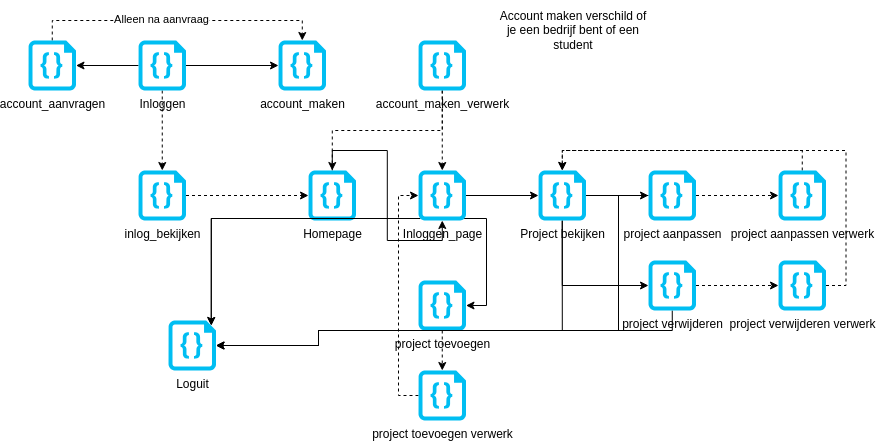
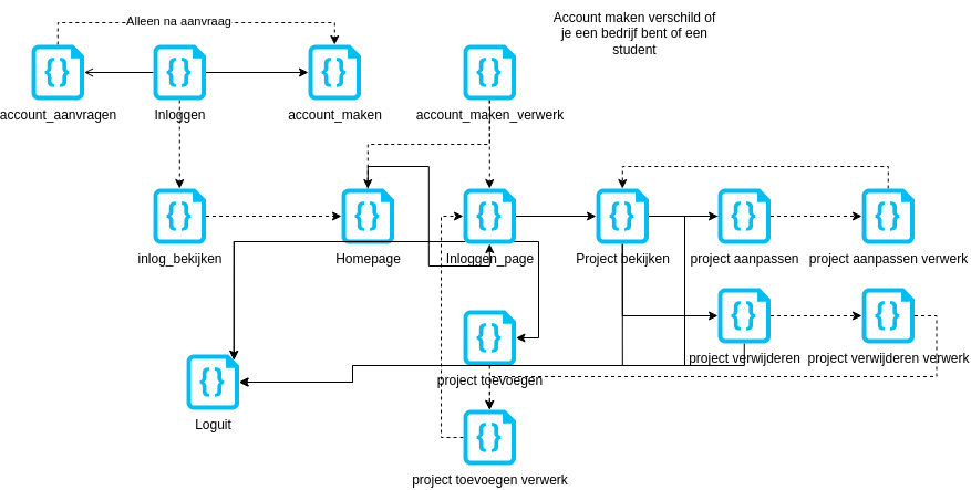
  <mxCell id="0" />
  <mxCell id="1" parent="0" />
  <mxCell id="2" value="" style="edgeStyle=orthogonalEdgeStyle;rounded=0;orthogonalLoop=1;jettySize=auto;html=1;dashed=1;" edge="1" parent="1" source="5" target="7"><mxGeometry relative="1" as="geometry" /></mxCell>
- <mxCell id="3" style="edgeStyle=orthogonalEdgeStyle;rounded=0;orthogonalLoop=1;jettySize=auto;html=1;exitX=0;exitY=0.5;exitDx=0;exitDy=0;exitPerimeter=0;entryX=1;entryY=0.5;entryDx=0;entryDy=0;entryPerimeter=0;" edge="1" parent="1" source="5" target="19"><mxGeometry relative="1" as="geometry" /></mxCell>
+ <mxCell id="3" style="edgeStyle=orthogonalEdgeStyle;rounded=0;orthogonalLoop=1;jettySize=auto;html=1;exitX=0;exitY=0.5;exitDx=0;exitDy=0;exitPerimeter=0;entryX=1;entryY=0.5;entryDx=0;entryDy=0;entryPerimeter=0;endArrow=open;" edge="1" parent="1" source="5" target="19"><mxGeometry relative="1" as="geometry" /></mxCell>
  <mxCell id="4" style="edgeStyle=orthogonalEdgeStyle;rounded=0;orthogonalLoop=1;jettySize=auto;html=1;exitX=1;exitY=0.5;exitDx=0;exitDy=0;exitPerimeter=0;entryX=0;entryY=0.5;entryDx=0;entryDy=0;entryPerimeter=0;" edge="1" parent="1" source="5" target="16"><mxGeometry relative="1" as="geometry" /></mxCell>
  <mxCell id="5" value="Inloggen" style="verticalLabelPosition=bottom;html=1;verticalAlign=top;align=center;strokeColor=none;fillColor=#00BEF2;shape=mxgraph.azure.code_file;pointerEvents=1;" vertex="1" parent="1"><mxGeometry x="130" y="40" width="47.5" height="50" as="geometry" /></mxCell>
  <mxCell id="6" style="edgeStyle=orthogonalEdgeStyle;rounded=0;orthogonalLoop=1;jettySize=auto;html=1;exitX=1;exitY=0.5;exitDx=0;exitDy=0;exitPerimeter=0;entryX=0;entryY=0.5;entryDx=0;entryDy=0;entryPerimeter=0;dashed=1;" edge="1" parent="1" source="7" target="10"><mxGeometry relative="1" as="geometry" /></mxCell>
  <mxCell id="7" value="inlog_bekijken" style="verticalLabelPosition=bottom;html=1;verticalAlign=top;align=center;strokeColor=none;fillColor=#00BEF2;shape=mxgraph.azure.code_file;pointerEvents=1;" vertex="1" parent="1"><mxGeometry x="130" y="170" width="47.5" height="50" as="geometry" /></mxCell>
  <mxCell id="8" style="edgeStyle=orthogonalEdgeStyle;rounded=0;orthogonalLoop=1;jettySize=auto;html=1;exitX=0.5;exitY=0;exitDx=0;exitDy=0;exitPerimeter=0;entryX=0.5;entryY=1;entryDx=0;entryDy=0;entryPerimeter=0;" edge="1" parent="1" source="10" target="14"><mxGeometry relative="1" as="geometry" /></mxCell>
  <mxCell id="9" style="edgeStyle=orthogonalEdgeStyle;rounded=0;orthogonalLoop=1;jettySize=auto;html=1;exitX=0.04;exitY=0.96;exitDx=0;exitDy=0;exitPerimeter=0;entryX=0.9;entryY=0.1;entryDx=0;entryDy=0;entryPerimeter=0;" edge="1" parent="1" source="10" target="15"><mxGeometry relative="1" as="geometry" /></mxCell>
  <mxCell id="10" value="Homepage" style="verticalLabelPosition=bottom;html=1;verticalAlign=top;align=center;strokeColor=none;fillColor=#00BEF2;shape=mxgraph.azure.code_file;pointerEvents=1;" vertex="1" parent="1"><mxGeometry x="300" y="170" width="47.5" height="50" as="geometry" /></mxCell>
  <mxCell id="11" style="edgeStyle=orthogonalEdgeStyle;rounded=0;orthogonalLoop=1;jettySize=auto;html=1;exitX=0.04;exitY=0.96;exitDx=0;exitDy=0;exitPerimeter=0;entryX=0.9;entryY=0.1;entryDx=0;entryDy=0;entryPerimeter=0;" edge="1" parent="1" source="14" target="15"><mxGeometry relative="1" as="geometry" /></mxCell>
  <mxCell id="12" style="edgeStyle=orthogonalEdgeStyle;rounded=0;orthogonalLoop=1;jettySize=auto;html=1;exitX=0.96;exitY=0.96;exitDx=0;exitDy=0;exitPerimeter=0;entryX=1;entryY=0.5;entryDx=0;entryDy=0;entryPerimeter=0;" edge="1" parent="1" source="14" target="35"><mxGeometry relative="1" as="geometry"><Array as="points"><mxPoint x="478" y="218" /><mxPoint x="478" y="305" /></Array></mxGeometry></mxCell>
  <mxCell id="13" style="edgeStyle=orthogonalEdgeStyle;rounded=0;orthogonalLoop=1;jettySize=auto;html=1;exitX=1;exitY=0.5;exitDx=0;exitDy=0;exitPerimeter=0;entryX=0;entryY=0.5;entryDx=0;entryDy=0;entryPerimeter=0;" edge="1" parent="1" source="14" target="26"><mxGeometry relative="1" as="geometry" /></mxCell>
  <mxCell id="14" value="Inloggen_page" style="verticalLabelPosition=bottom;html=1;verticalAlign=top;align=center;strokeColor=none;fillColor=#00BEF2;shape=mxgraph.azure.code_file;pointerEvents=1;" vertex="1" parent="1"><mxGeometry x="410" y="170" width="47.5" height="50" as="geometry" /></mxCell>
  <mxCell id="15" value="Loguit" style="verticalLabelPosition=bottom;html=1;verticalAlign=top;align=center;strokeColor=none;fillColor=#00BEF2;shape=mxgraph.azure.code_file;pointerEvents=1;" vertex="1" parent="1"><mxGeometry x="160" y="320" width="47.5" height="50" as="geometry" /></mxCell>
  <mxCell id="16" value="account_maken" style="verticalLabelPosition=bottom;html=1;verticalAlign=top;align=center;strokeColor=none;fillColor=#00BEF2;shape=mxgraph.azure.code_file;pointerEvents=1;" vertex="1" parent="1"><mxGeometry x="270" y="40" width="47.5" height="50" as="geometry" /></mxCell>
  <mxCell id="17" style="edgeStyle=orthogonalEdgeStyle;rounded=0;orthogonalLoop=1;jettySize=auto;html=1;exitX=0.5;exitY=0;exitDx=0;exitDy=0;exitPerimeter=0;entryX=0.5;entryY=0;entryDx=0;entryDy=0;entryPerimeter=0;dashed=1;" edge="1" parent="1" source="19" target="16"><mxGeometry relative="1" as="geometry" /></mxCell>
  <mxCell id="18" value="Alleen na aanvraag" style="edgeLabel;html=1;align=center;verticalAlign=middle;resizable=0;points=[];" vertex="1" connectable="0" parent="17"><mxGeometry x="-0.109" y="2" relative="1" as="geometry"><mxPoint as="offset" /></mxGeometry></mxCell>
  <mxCell id="19" value="account_aanvragen" style="verticalLabelPosition=bottom;html=1;verticalAlign=top;align=center;strokeColor=none;fillColor=#00BEF2;shape=mxgraph.azure.code_file;pointerEvents=1;" vertex="1" parent="1"><mxGeometry x="20" y="40" width="47.5" height="50" as="geometry" /></mxCell>
  <mxCell id="20" style="edgeStyle=orthogonalEdgeStyle;rounded=0;orthogonalLoop=1;jettySize=auto;html=1;exitX=0.5;exitY=1;exitDx=0;exitDy=0;exitPerimeter=0;entryX=0.5;entryY=0;entryDx=0;entryDy=0;entryPerimeter=0;dashed=1;" edge="1" parent="1" source="22" target="14"><mxGeometry relative="1" as="geometry" /></mxCell>
  <mxCell id="21" style="edgeStyle=orthogonalEdgeStyle;rounded=0;orthogonalLoop=1;jettySize=auto;html=1;exitX=0.5;exitY=1;exitDx=0;exitDy=0;exitPerimeter=0;entryX=0.5;entryY=0;entryDx=0;entryDy=0;entryPerimeter=0;dashed=1;" edge="1" parent="1" source="22" target="10"><mxGeometry relative="1" as="geometry" /></mxCell>
  <mxCell id="22" value="account_maken_verwerk" style="verticalLabelPosition=bottom;html=1;verticalAlign=top;align=center;strokeColor=none;fillColor=#00BEF2;shape=mxgraph.azure.code_file;pointerEvents=1;" vertex="1" parent="1"><mxGeometry x="410" y="40" width="47.5" height="50" as="geometry" /></mxCell>
  <mxCell id="23" style="edgeStyle=orthogonalEdgeStyle;rounded=0;orthogonalLoop=1;jettySize=auto;html=1;exitX=1;exitY=0.5;exitDx=0;exitDy=0;exitPerimeter=0;entryX=0;entryY=0.5;entryDx=0;entryDy=0;entryPerimeter=0;" edge="1" parent="1" source="26" target="40"><mxGeometry relative="1" as="geometry" /></mxCell>
  <mxCell id="24" style="edgeStyle=orthogonalEdgeStyle;rounded=0;orthogonalLoop=1;jettySize=auto;html=1;exitX=0.5;exitY=1;exitDx=0;exitDy=0;exitPerimeter=0;entryX=0;entryY=0.5;entryDx=0;entryDy=0;entryPerimeter=0;" edge="1" parent="1" source="26" target="31"><mxGeometry relative="1" as="geometry" /></mxCell>
  <mxCell id="25" style="edgeStyle=orthogonalEdgeStyle;rounded=0;orthogonalLoop=1;jettySize=auto;html=1;exitX=0.5;exitY=1;exitDx=0;exitDy=0;exitPerimeter=0;entryX=1;entryY=0.5;entryDx=0;entryDy=0;entryPerimeter=0;" edge="1" parent="1" source="26" target="15"><mxGeometry relative="1" as="geometry"><Array as="points"><mxPoint x="554" y="330" /><mxPoint x="310" y="330" /><mxPoint x="310" y="345" /></Array></mxGeometry></mxCell>
  <mxCell id="26" value="Project bekijken" style="verticalLabelPosition=bottom;html=1;verticalAlign=top;align=center;strokeColor=none;fillColor=#00BEF2;shape=mxgraph.azure.code_file;pointerEvents=1;" vertex="1" parent="1"><mxGeometry x="530" y="170" width="47.5" height="50" as="geometry" /></mxCell>
  <mxCell id="27" style="edgeStyle=orthogonalEdgeStyle;rounded=0;orthogonalLoop=1;jettySize=auto;html=1;exitX=0.5;exitY=0;exitDx=0;exitDy=0;exitPerimeter=0;entryX=0.5;entryY=0;entryDx=0;entryDy=0;entryPerimeter=0;dashed=1;" edge="1" parent="1" source="28" target="26"><mxGeometry relative="1" as="geometry" /></mxCell>
  <mxCell id="28" value="project aanpassen verwerk" style="verticalLabelPosition=bottom;html=1;verticalAlign=top;align=center;strokeColor=none;fillColor=#00BEF2;shape=mxgraph.azure.code_file;pointerEvents=1;" vertex="1" parent="1"><mxGeometry x="770" y="170" width="47.5" height="50" as="geometry" /></mxCell>
  <mxCell id="29" style="edgeStyle=orthogonalEdgeStyle;rounded=0;orthogonalLoop=1;jettySize=auto;html=1;exitX=1;exitY=0.5;exitDx=0;exitDy=0;exitPerimeter=0;entryX=0;entryY=0.5;entryDx=0;entryDy=0;entryPerimeter=0;dashed=1;" edge="1" parent="1" source="31" target="37"><mxGeometry relative="1" as="geometry" /></mxCell>
  <mxCell id="30" style="edgeStyle=orthogonalEdgeStyle;rounded=0;orthogonalLoop=1;jettySize=auto;html=1;exitX=0.5;exitY=1;exitDx=0;exitDy=0;exitPerimeter=0;entryX=1;entryY=0.5;entryDx=0;entryDy=0;entryPerimeter=0;" edge="1" parent="1" source="31" target="15"><mxGeometry relative="1" as="geometry"><Array as="points"><mxPoint x="664" y="330" /><mxPoint x="310" y="330" /><mxPoint x="310" y="345" /></Array></mxGeometry></mxCell>
  <mxCell id="31" value="project verwijderen" style="verticalLabelPosition=bottom;html=1;verticalAlign=top;align=center;strokeColor=none;fillColor=#00BEF2;shape=mxgraph.azure.code_file;pointerEvents=1;" vertex="1" parent="1"><mxGeometry x="640" y="260" width="47.5" height="50" as="geometry" /></mxCell>
  <mxCell id="32" style="edgeStyle=orthogonalEdgeStyle;rounded=0;orthogonalLoop=1;jettySize=auto;html=1;exitX=0;exitY=0.5;exitDx=0;exitDy=0;exitPerimeter=0;entryX=0;entryY=0.5;entryDx=0;entryDy=0;entryPerimeter=0;dashed=1;" edge="1" parent="1" source="33" target="14"><mxGeometry relative="1" as="geometry" /></mxCell>
  <mxCell id="33" value="project toevoegen verwerk" style="verticalLabelPosition=bottom;html=1;verticalAlign=top;align=center;strokeColor=none;fillColor=#00BEF2;shape=mxgraph.azure.code_file;pointerEvents=1;" vertex="1" parent="1"><mxGeometry x="410" y="370" width="47.5" height="50" as="geometry" /></mxCell>
  <mxCell id="34" style="edgeStyle=orthogonalEdgeStyle;rounded=0;orthogonalLoop=1;jettySize=auto;html=1;exitX=0.5;exitY=1;exitDx=0;exitDy=0;exitPerimeter=0;entryX=0.5;entryY=0;entryDx=0;entryDy=0;entryPerimeter=0;dashed=1;" edge="1" parent="1" source="35" target="33"><mxGeometry relative="1" as="geometry" /></mxCell>
  <mxCell id="35" value="project toevoegen" style="verticalLabelPosition=bottom;html=1;verticalAlign=top;align=center;strokeColor=none;fillColor=#00BEF2;shape=mxgraph.azure.code_file;pointerEvents=1;" vertex="1" parent="1"><mxGeometry x="410" y="280" width="47.5" height="50" as="geometry" /></mxCell>
- <mxCell id="36" style="edgeStyle=orthogonalEdgeStyle;rounded=0;orthogonalLoop=1;jettySize=auto;html=1;exitX=1;exitY=0.5;exitDx=0;exitDy=0;exitPerimeter=0;entryX=0.5;entryY=0;entryDx=0;entryDy=0;entryPerimeter=0;dashed=1;" edge="1" parent="1" source="37" target="26"><mxGeometry relative="1" as="geometry" /></mxCell>
+ <mxCell id="36" style="edgeStyle=orthogonalEdgeStyle;rounded=0;orthogonalLoop=1;jettySize=auto;html=1;exitX=1;exitY=0.5;exitDx=0;exitDy=0;exitPerimeter=0;dashed=1;" edge="1" parent="1" source="37" target="33"><mxGeometry relative="1" as="geometry" /></mxCell>
  <mxCell id="37" value="project verwijderen verwerk" style="verticalLabelPosition=bottom;html=1;verticalAlign=top;align=center;strokeColor=none;fillColor=#00BEF2;shape=mxgraph.azure.code_file;pointerEvents=1;" vertex="1" parent="1"><mxGeometry x="770" y="260" width="47.5" height="50" as="geometry" /></mxCell>
  <mxCell id="38" style="edgeStyle=orthogonalEdgeStyle;rounded=0;orthogonalLoop=1;jettySize=auto;html=1;exitX=1;exitY=0.5;exitDx=0;exitDy=0;exitPerimeter=0;entryX=0;entryY=0.5;entryDx=0;entryDy=0;entryPerimeter=0;dashed=1;" edge="1" parent="1" source="40" target="28"><mxGeometry relative="1" as="geometry" /></mxCell>
  <mxCell id="39" style="edgeStyle=orthogonalEdgeStyle;rounded=0;orthogonalLoop=1;jettySize=auto;html=1;exitX=0;exitY=0.5;exitDx=0;exitDy=0;exitPerimeter=0;entryX=1;entryY=0.5;entryDx=0;entryDy=0;entryPerimeter=0;" edge="1" parent="1" source="40" target="15"><mxGeometry relative="1" as="geometry"><Array as="points"><mxPoint x="610" y="195" /><mxPoint x="610" y="330" /><mxPoint x="310" y="330" /><mxPoint x="310" y="345" /></Array></mxGeometry></mxCell>
  <mxCell id="40" value="project aanpassen" style="verticalLabelPosition=bottom;html=1;verticalAlign=top;align=center;strokeColor=none;fillColor=#00BEF2;shape=mxgraph.azure.code_file;pointerEvents=1;" vertex="1" parent="1"><mxGeometry x="640" y="170" width="47.5" height="50" as="geometry" /></mxCell>
  <mxCell id="41" value="Account maken verschild of je een bedrijf bent of een student" style="text;html=1;strokeColor=none;fillColor=none;align=center;verticalAlign=middle;whiteSpace=wrap;rounded=0;" vertex="1" parent="1"><mxGeometry x="490" y="20" width="150" height="20" as="geometry" /></mxCell>
